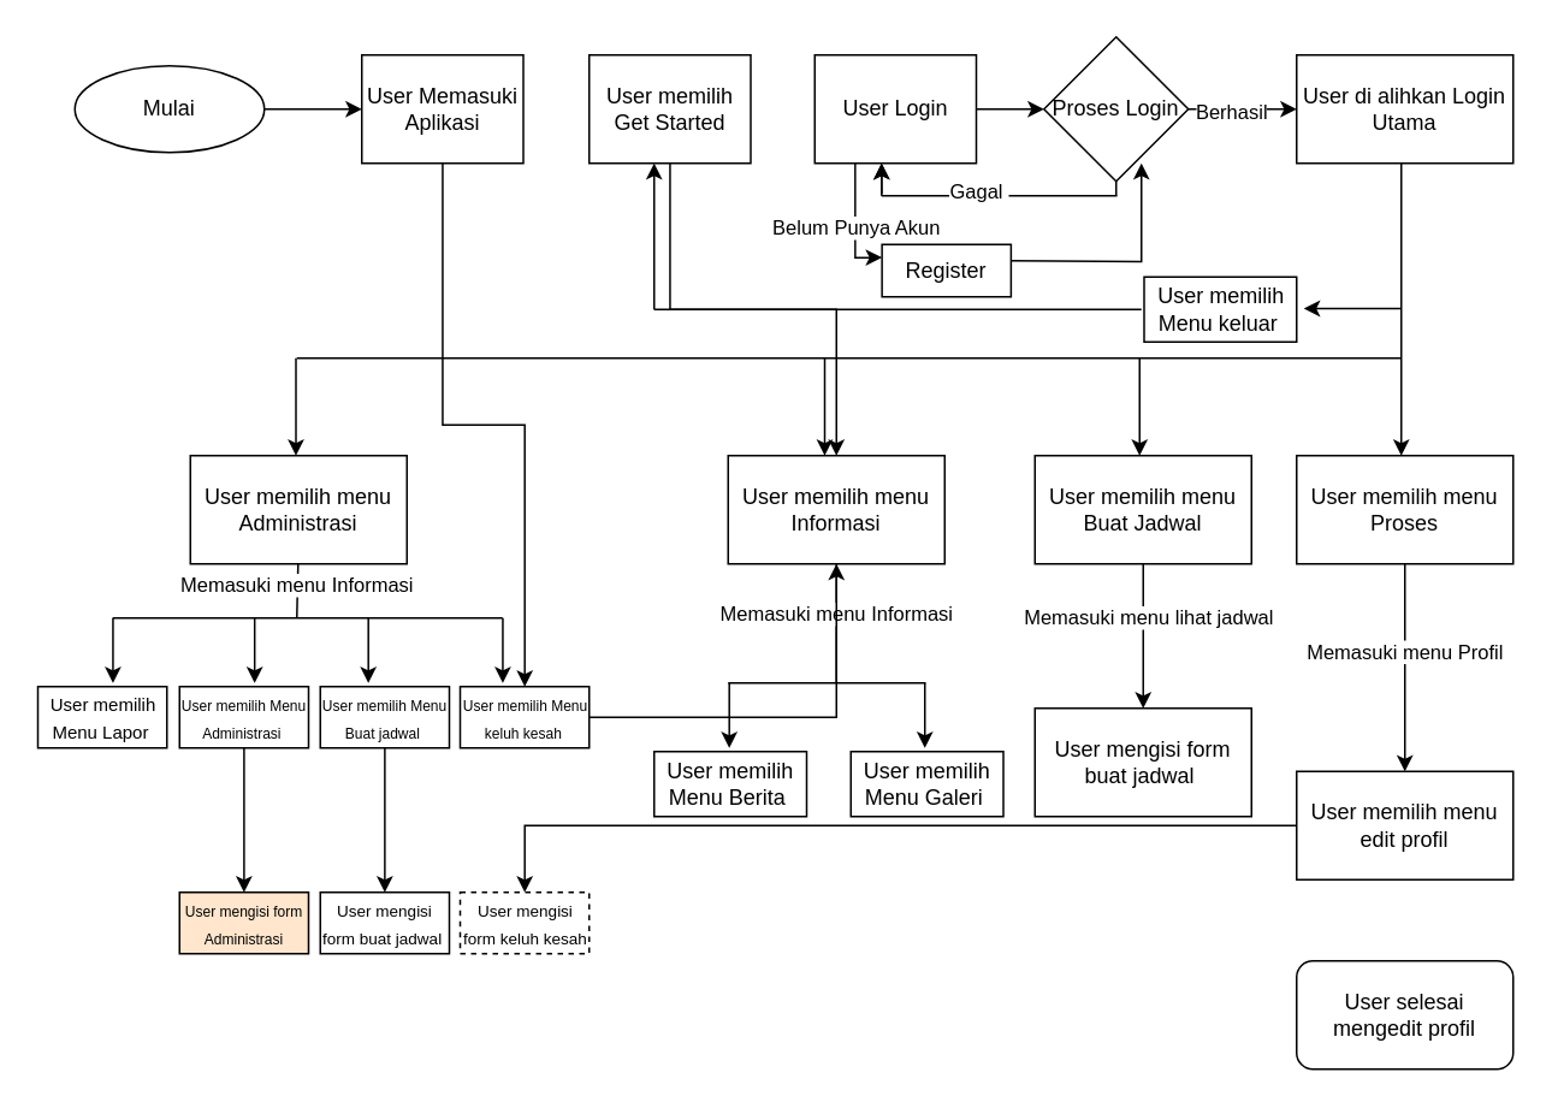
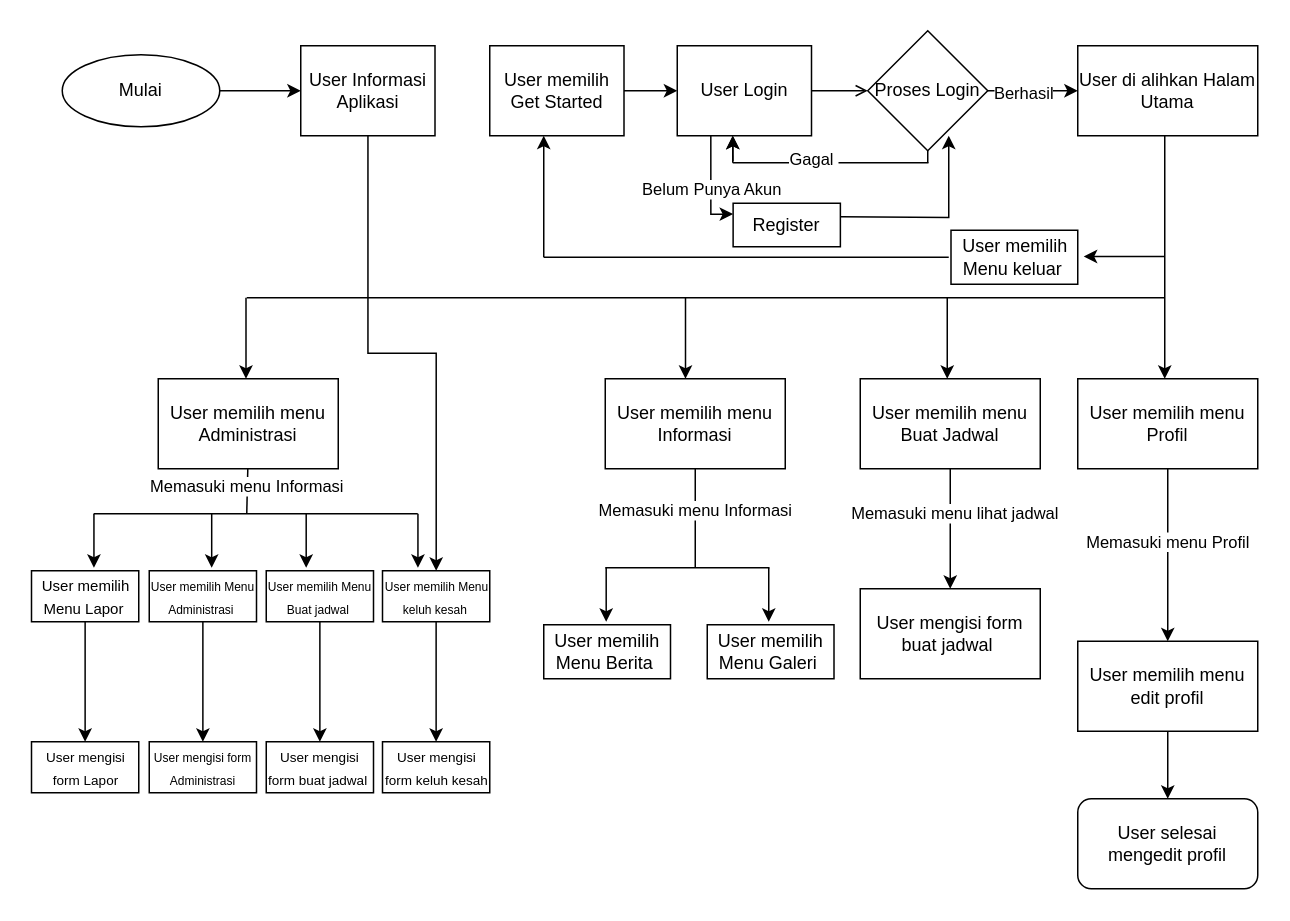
  <mxCell id="0" />
  <mxCell id="1" parent="0" />
  <mxCell id="2" value="" style="edgeStyle=orthogonalEdgeStyle;rounded=0;orthogonalLoop=1;jettySize=auto;html=1;" parent="1" source="3" target="5" edge="1"><mxGeometry relative="1" as="geometry" /></mxCell>
  <mxCell id="3" value="Mulai" style="ellipse;whiteSpace=wrap;html=1;" parent="1" vertex="1"><mxGeometry x="41" y="36" width="105" height="48" as="geometry" /></mxCell>
  <mxCell id="4" value="" style="edgeStyle=orthogonalEdgeStyle;rounded=0;orthogonalLoop=1;jettySize=auto;html=1;" parent="1" source="5" target="52" edge="1"><mxGeometry relative="1" as="geometry" /></mxCell>
- <mxCell id="5" value="User Memasuki Aplikasi" style="whiteSpace=wrap;html=1;" parent="1" vertex="1"><mxGeometry x="200" y="30" width="89.5" height="60" as="geometry" /></mxCell>
- <mxCell id="6" value="" style="edgeStyle=orthogonalEdgeStyle;rounded=0;orthogonalLoop=1;jettySize=auto;html=1;" parent="1" source="7" target="30" edge="1"><mxGeometry relative="1" as="geometry" /></mxCell>
+ <mxCell id="5" value="User Informasi Aplikasi" style="whiteSpace=wrap;html=1;" parent="1" vertex="1"><mxGeometry x="200" y="30" width="89.5" height="60" as="geometry" /></mxCell>
+ <mxCell id="6" value="" style="edgeStyle=orthogonalEdgeStyle;rounded=0;orthogonalLoop=1;jettySize=auto;html=1;" parent="1" source="7" target="9" edge="1"><mxGeometry relative="1" as="geometry" /></mxCell>
  <mxCell id="7" value="User memilih Get Started" style="whiteSpace=wrap;html=1;" parent="1" vertex="1"><mxGeometry x="326" y="30" width="89.5" height="60" as="geometry" /></mxCell>
- <mxCell id="8" value="" style="edgeStyle=orthogonalEdgeStyle;rounded=0;orthogonalLoop=1;jettySize=auto;html=1;" parent="1" source="9" target="12" edge="1"><mxGeometry relative="1" as="geometry" /></mxCell>
+ <mxCell id="8" value="" style="edgeStyle=orthogonalEdgeStyle;rounded=0;orthogonalLoop=1;jettySize=auto;html=1;endArrow=open;" parent="1" source="9" target="12" edge="1"><mxGeometry relative="1" as="geometry" /></mxCell>
  <mxCell id="9" value="User Login" style="whiteSpace=wrap;html=1;" parent="1" vertex="1"><mxGeometry x="451" y="30" width="89.5" height="60" as="geometry" /></mxCell>
  <mxCell id="10" value="" style="edgeStyle=orthogonalEdgeStyle;rounded=0;orthogonalLoop=1;jettySize=auto;html=1;" parent="1" source="12" target="14" edge="1"><mxGeometry relative="1" as="geometry" /></mxCell>
  <mxCell id="11" value="Berhasil" style="edgeLabel;html=1;align=center;verticalAlign=middle;resizable=0;points=[];" parent="10" vertex="1" connectable="0"><mxGeometry x="-0.248" y="-1" relative="1" as="geometry"><mxPoint as="offset" /></mxGeometry></mxCell>
  <mxCell id="12" value="Proses Login" style="rhombus;whiteSpace=wrap;html=1;" parent="1" vertex="1"><mxGeometry x="578" y="20" width="80" height="80" as="geometry" /></mxCell>
  <mxCell id="13" value="" style="edgeStyle=orthogonalEdgeStyle;rounded=0;orthogonalLoop=1;jettySize=auto;html=1;" parent="1" source="14" target="17" edge="1"><mxGeometry relative="1" as="geometry"><Array as="points"><mxPoint x="776" y="162" /><mxPoint x="776" y="162" /></Array></mxGeometry></mxCell>
- <mxCell id="14" value="User di alihkan Login Utama" style="whiteSpace=wrap;html=1;" parent="1" vertex="1"><mxGeometry x="718" y="30" width="120" height="60" as="geometry" /></mxCell>
+ <mxCell id="14" value="User di alihkan Halam Utama" style="whiteSpace=wrap;html=1;" parent="1" vertex="1"><mxGeometry x="718" y="30" width="120" height="60" as="geometry" /></mxCell>
  <mxCell id="15" value="" style="edgeStyle=orthogonalEdgeStyle;rounded=0;orthogonalLoop=1;jettySize=auto;html=1;" parent="1" source="17" target="19" edge="1"><mxGeometry relative="1" as="geometry" /></mxCell>
  <mxCell id="16" value="Memasuki menu Profil" style="edgeLabel;html=1;align=center;verticalAlign=middle;resizable=0;points=[];" parent="15" vertex="1" connectable="0"><mxGeometry x="-0.16" y="-1" relative="1" as="geometry"><mxPoint as="offset" /></mxGeometry></mxCell>
- <mxCell id="17" value="User memilih menu Proses" style="whiteSpace=wrap;html=1;" parent="1" vertex="1"><mxGeometry x="718" y="252" width="120" height="60" as="geometry" /></mxCell>
- <mxCell id="18" value="" style="edgeStyle=orthogonalEdgeStyle;rounded=0;orthogonalLoop=1;jettySize=auto;html=1;" parent="1" source="19" target="66" edge="1"><mxGeometry relative="1" as="geometry" /></mxCell>
+ <mxCell id="17" value="User memilih menu Profil" style="whiteSpace=wrap;html=1;" parent="1" vertex="1"><mxGeometry x="718" y="252" width="120" height="60" as="geometry" /></mxCell>
+ <mxCell id="18" value="" style="edgeStyle=orthogonalEdgeStyle;rounded=0;orthogonalLoop=1;jettySize=auto;html=1;" parent="1" source="19" target="20" edge="1"><mxGeometry relative="1" as="geometry" /></mxCell>
  <mxCell id="19" value="User memilih menu edit profil" style="whiteSpace=wrap;html=1;" parent="1" vertex="1"><mxGeometry x="718" y="427" width="120" height="60" as="geometry" /></mxCell>
  <mxCell id="20" value="User selesai mengedit profil" style="whiteSpace=wrap;html=1;rounded=1;" parent="1" vertex="1"><mxGeometry x="718" y="532" width="120" height="60" as="geometry" /></mxCell>
  <mxCell id="21" value="" style="endArrow=none;html=1;rounded=0;" parent="1" edge="1"><mxGeometry width="50" height="50" relative="1" as="geometry"><mxPoint x="164" y="198" as="sourcePoint" /><mxPoint x="776" y="198" as="targetPoint" /></mxGeometry></mxCell>
  <mxCell id="22" value="" style="endArrow=classic;html=1;rounded=0;" parent="1" edge="1"><mxGeometry width="50" height="50" relative="1" as="geometry"><mxPoint x="631" y="198" as="sourcePoint" /><mxPoint x="631" y="252" as="targetPoint" /></mxGeometry></mxCell>
  <mxCell id="23" value="" style="edgeStyle=orthogonalEdgeStyle;rounded=0;orthogonalLoop=1;jettySize=auto;html=1;" parent="1" source="25" target="26" edge="1"><mxGeometry relative="1" as="geometry" /></mxCell>
  <mxCell id="24" value="Memasuki menu lihat jadwal" style="edgeLabel;html=1;align=center;verticalAlign=middle;resizable=0;points=[];" parent="23" vertex="1" connectable="0"><mxGeometry x="-0.275" y="2" relative="1" as="geometry"><mxPoint as="offset" /></mxGeometry></mxCell>
  <mxCell id="25" value="User memilih menu Buat Jadwal" style="whiteSpace=wrap;html=1;" parent="1" vertex="1"><mxGeometry x="573" y="252" width="120" height="60" as="geometry" /></mxCell>
  <mxCell id="26" value="User mengisi form buat jadwal&amp;nbsp;" style="whiteSpace=wrap;html=1;" parent="1" vertex="1"><mxGeometry x="573" y="392" width="120" height="60" as="geometry" /></mxCell>
  <mxCell id="27" value="" style="endArrow=classic;html=1;rounded=0;" parent="1" edge="1"><mxGeometry width="50" height="50" relative="1" as="geometry"><mxPoint x="456.5" y="198" as="sourcePoint" /><mxPoint x="456.5" y="252" as="targetPoint" /></mxGeometry></mxCell>
  <mxCell id="28" value="" style="edgeStyle=orthogonalEdgeStyle;rounded=0;orthogonalLoop=1;jettySize=auto;html=1;endArrow=none;endFill=0;" parent="1" source="30" edge="1"><mxGeometry relative="1" as="geometry"><mxPoint x="463" y="378" as="targetPoint" /></mxGeometry></mxCell>
  <mxCell id="29" value="Memasuki menu Informasi" style="edgeLabel;html=1;align=center;verticalAlign=middle;resizable=0;points=[];" parent="28" vertex="1" connectable="0"><mxGeometry x="-0.175" y="-1" relative="1" as="geometry"><mxPoint as="offset" /></mxGeometry></mxCell>
  <mxCell id="30" value="User memilih menu Informasi" style="whiteSpace=wrap;html=1;" parent="1" vertex="1"><mxGeometry x="403" y="252" width="120" height="60" as="geometry" /></mxCell>
  <mxCell id="31" value="" style="endArrow=none;html=1;rounded=0;" parent="1" edge="1"><mxGeometry width="50" height="50" relative="1" as="geometry"><mxPoint x="403" y="378" as="sourcePoint" /><mxPoint x="512.5" y="378" as="targetPoint" /></mxGeometry></mxCell>
  <mxCell id="32" value="" style="endArrow=classic;html=1;rounded=0;" parent="1" edge="1"><mxGeometry width="50" height="50" relative="1" as="geometry"><mxPoint x="403.63" y="378" as="sourcePoint" /><mxPoint x="403.63" y="414" as="targetPoint" /></mxGeometry></mxCell>
  <mxCell id="33" value="User memilih Menu Berita&amp;nbsp;" style="whiteSpace=wrap;html=1;" parent="1" vertex="1"><mxGeometry x="362" y="416" width="84.5" height="36" as="geometry" /></mxCell>
  <mxCell id="34" value="" style="endArrow=classic;html=1;rounded=0;" parent="1" edge="1"><mxGeometry width="50" height="50" relative="1" as="geometry"><mxPoint x="512" y="378" as="sourcePoint" /><mxPoint x="512" y="414" as="targetPoint" /></mxGeometry></mxCell>
  <mxCell id="35" value="User memilih Menu Galeri&amp;nbsp;" style="whiteSpace=wrap;html=1;" parent="1" vertex="1"><mxGeometry x="471" y="416" width="84.5" height="36" as="geometry" /></mxCell>
  <mxCell id="36" value="" style="endArrow=classic;html=1;rounded=0;" parent="1" edge="1"><mxGeometry width="50" height="50" relative="1" as="geometry"><mxPoint x="163.5" y="198" as="sourcePoint" /><mxPoint x="163.5" y="252" as="targetPoint" /></mxGeometry></mxCell>
  <mxCell id="37" value="User memilih menu Administrasi" style="whiteSpace=wrap;html=1;" parent="1" vertex="1"><mxGeometry x="105" y="252" width="120" height="60" as="geometry" /></mxCell>
  <mxCell id="38" value="" style="endArrow=none;html=1;rounded=0;" parent="1" edge="1"><mxGeometry width="50" height="50" relative="1" as="geometry"><mxPoint x="62" y="342" as="sourcePoint" /><mxPoint x="278" y="342" as="targetPoint" /></mxGeometry></mxCell>
  <mxCell id="39" value="" style="endArrow=none;html=1;rounded=0;" parent="1" edge="1"><mxGeometry width="50" height="50" relative="1" as="geometry"><mxPoint x="164" y="342" as="sourcePoint" /><mxPoint x="164.7" y="312" as="targetPoint" /></mxGeometry></mxCell>
  <mxCell id="40" value="Memasuki menu Informasi" style="edgeLabel;html=1;align=center;verticalAlign=middle;resizable=0;points=[];" parent="39" vertex="1" connectable="0"><mxGeometry x="0.165" y="1" relative="1" as="geometry"><mxPoint y="-1" as="offset" /></mxGeometry></mxCell>
  <mxCell id="41" value="" style="endArrow=classic;html=1;rounded=0;" parent="1" edge="1"><mxGeometry width="50" height="50" relative="1" as="geometry"><mxPoint x="62.13" y="342" as="sourcePoint" /><mxPoint x="62.13" y="378" as="targetPoint" /></mxGeometry></mxCell>
+ <mxCell id="42" value="" style="edgeStyle=orthogonalEdgeStyle;rounded=0;orthogonalLoop=1;jettySize=auto;html=1;" edge="1" parent="1" source="43" target="69"><mxGeometry relative="1" as="geometry" /></mxCell>
  <mxCell id="43" value="&lt;font style=&quot;font-size: 10px;&quot;&gt;User memilih Menu Lapor&amp;nbsp;&lt;/font&gt;" style="whiteSpace=wrap;html=1;" parent="1" vertex="1"><mxGeometry x="20.5" y="380" width="71.5" height="34" as="geometry" /></mxCell>
  <mxCell id="44" value="" style="endArrow=classic;html=1;rounded=0;" parent="1" edge="1"><mxGeometry width="50" height="50" relative="1" as="geometry"><mxPoint x="140.63" y="342" as="sourcePoint" /><mxPoint x="140.63" y="378" as="targetPoint" /></mxGeometry></mxCell>
  <mxCell id="45" value="" style="edgeStyle=orthogonalEdgeStyle;rounded=0;orthogonalLoop=1;jettySize=auto;html=1;" edge="1" parent="1" source="46" target="68"><mxGeometry relative="1" as="geometry" /></mxCell>
  <mxCell id="46" value="&lt;font style=&quot;font-size: 8px;&quot;&gt;User memilih Menu Administrasi&amp;nbsp;&lt;/font&gt;" style="whiteSpace=wrap;html=1;" parent="1" vertex="1"><mxGeometry x="99" y="380" width="71.5" height="34" as="geometry" /></mxCell>
  <mxCell id="47" value="" style="endArrow=classic;html=1;rounded=0;" parent="1" edge="1"><mxGeometry width="50" height="50" relative="1" as="geometry"><mxPoint x="203.63" y="342" as="sourcePoint" /><mxPoint x="203.63" y="378" as="targetPoint" /></mxGeometry></mxCell>
  <mxCell id="48" value="" style="edgeStyle=orthogonalEdgeStyle;rounded=0;orthogonalLoop=1;jettySize=auto;html=1;" edge="1" parent="1" source="49" target="67"><mxGeometry relative="1" as="geometry" /></mxCell>
  <mxCell id="49" value="&lt;font style=&quot;font-size: 8px;&quot;&gt;User memilih Menu Buat jadwal&amp;nbsp;&lt;/font&gt;" style="whiteSpace=wrap;html=1;" parent="1" vertex="1"><mxGeometry x="177" y="380" width="71.5" height="34" as="geometry" /></mxCell>
  <mxCell id="50" value="" style="endArrow=classic;html=1;rounded=0;" parent="1" edge="1"><mxGeometry width="50" height="50" relative="1" as="geometry"><mxPoint x="278.13" y="342" as="sourcePoint" /><mxPoint x="278.13" y="378" as="targetPoint" /></mxGeometry></mxCell>
- <mxCell id="51" value="" style="edgeStyle=orthogonalEdgeStyle;rounded=0;orthogonalLoop=1;jettySize=auto;html=1;" edge="1" parent="1" source="52" target="30"><mxGeometry relative="1" as="geometry" /></mxCell>
+ <mxCell id="51" value="" style="edgeStyle=orthogonalEdgeStyle;rounded=0;orthogonalLoop=1;jettySize=auto;html=1;" edge="1" parent="1" source="52" target="66"><mxGeometry relative="1" as="geometry" /></mxCell>
  <mxCell id="52" value="&lt;font style=&quot;font-size: 8px;&quot;&gt;User memilih Menu keluh kesah&amp;nbsp;&lt;/font&gt;" style="whiteSpace=wrap;html=1;" parent="1" vertex="1"><mxGeometry x="254.5" y="380" width="71.5" height="34" as="geometry" /></mxCell>
  <mxCell id="53" value="User memilih Menu keluar&amp;nbsp;" style="whiteSpace=wrap;html=1;" parent="1" vertex="1"><mxGeometry x="633.5" y="153" width="84.5" height="36" as="geometry" /></mxCell>
  <mxCell id="54" value="" style="endArrow=none;html=1;rounded=0;" parent="1" edge="1"><mxGeometry width="50" height="50" relative="1" as="geometry"><mxPoint x="362" y="171" as="sourcePoint" /><mxPoint x="632" y="171" as="targetPoint" /></mxGeometry></mxCell>
  <mxCell id="55" value="" style="endArrow=classic;html=1;rounded=0;entryX=0.402;entryY=1;entryDx=0;entryDy=0;entryPerimeter=0;" parent="1" edge="1" target="7"><mxGeometry width="50" height="50" relative="1" as="geometry"><mxPoint x="362" y="171" as="sourcePoint" /><mxPoint x="362" y="109" as="targetPoint" /></mxGeometry></mxCell>
  <mxCell id="56" value="" style="endArrow=classic;html=1;rounded=0;" parent="1" edge="1"><mxGeometry width="50" height="50" relative="1" as="geometry"><mxPoint x="776" y="170.52" as="sourcePoint" /><mxPoint x="722" y="170.52" as="targetPoint" /></mxGeometry></mxCell>
  <mxCell id="57" value="" style="endArrow=none;html=1;rounded=0;" parent="1" edge="1"><mxGeometry width="50" height="50" relative="1" as="geometry"><mxPoint x="488" y="108" as="sourcePoint" /><mxPoint x="618.5" y="108" as="targetPoint" /></mxGeometry></mxCell>
  <mxCell id="58" value="Gagal&amp;nbsp;" style="edgeLabel;html=1;align=center;verticalAlign=middle;resizable=0;points=[];" parent="57" vertex="1" connectable="0"><mxGeometry x="-0.194" y="3" relative="1" as="geometry"><mxPoint as="offset" /></mxGeometry></mxCell>
  <mxCell id="59" value="" style="endArrow=none;html=1;rounded=0;exitX=0.5;exitY=1;exitDx=0;exitDy=0;" parent="1" source="12" edge="1"><mxGeometry width="50" height="50" relative="1" as="geometry"><mxPoint x="620.923" y="96.923" as="sourcePoint" /><mxPoint x="618" y="108" as="targetPoint" /></mxGeometry></mxCell>
  <mxCell id="60" value="" style="endArrow=classic;html=1;rounded=0;entryX=0.613;entryY=1.016;entryDx=0;entryDy=0;entryPerimeter=0;" parent="1" edge="1"><mxGeometry width="50" height="50" relative="1" as="geometry"><mxPoint x="488.14" y="107.04" as="sourcePoint" /><mxPoint x="488.003" y="90" as="targetPoint" /></mxGeometry></mxCell>
  <mxCell id="61" value="" style="endArrow=classic;html=1;rounded=0;entryX=0.613;entryY=1.016;entryDx=0;entryDy=0;entryPerimeter=0;" parent="1" edge="1"><mxGeometry width="50" height="50" relative="1" as="geometry"><mxPoint x="488" y="108" as="sourcePoint" /><mxPoint x="488.003" y="90" as="targetPoint" /></mxGeometry></mxCell>
  <mxCell id="62" value="Register" style="whiteSpace=wrap;html=1;" vertex="1" parent="1"><mxGeometry x="488.25" y="135" width="71.5" height="29" as="geometry" /></mxCell>
  <mxCell id="63" value="" style="endArrow=classic;html=1;rounded=0;exitX=0.25;exitY=1;exitDx=0;exitDy=0;edgeStyle=orthogonalEdgeStyle;entryX=0;entryY=0.25;entryDx=0;entryDy=0;" edge="1" parent="1" source="9" target="62"><mxGeometry width="50" height="50" relative="1" as="geometry"><mxPoint x="560" y="194" as="sourcePoint" /><mxPoint x="473" y="144" as="targetPoint" /></mxGeometry></mxCell>
  <mxCell id="64" value="Belum Punya Akun" style="edgeLabel;html=1;align=center;verticalAlign=middle;resizable=0;points=[];" vertex="1" connectable="0" parent="63"><mxGeometry x="0.062" relative="1" as="geometry"><mxPoint as="offset" /></mxGeometry></mxCell>
  <mxCell id="65" value="" style="endArrow=classic;html=1;rounded=0;edgeStyle=orthogonalEdgeStyle;entryX=0.675;entryY=0.875;entryDx=0;entryDy=0;entryPerimeter=0;" edge="1" parent="1" target="12"><mxGeometry width="50" height="50" relative="1" as="geometry"><mxPoint x="560" y="144" as="sourcePoint" /><mxPoint x="632" y="144" as="targetPoint" /></mxGeometry></mxCell>
- <mxCell id="66" value="&lt;font style=&quot;font-size: 9px;&quot;&gt;User mengisi form keluh kesah&lt;/font&gt;" style="whiteSpace=wrap;html=1;dashed=1;" vertex="1" parent="1"><mxGeometry x="254.5" y="494" width="71.5" height="34" as="geometry" /></mxCell>
+ <mxCell id="66" value="&lt;font style=&quot;font-size: 9px;&quot;&gt;User mengisi form keluh kesah&lt;/font&gt;" style="whiteSpace=wrap;html=1;" vertex="1" parent="1"><mxGeometry x="254.5" y="494" width="71.5" height="34" as="geometry" /></mxCell>
  <mxCell id="67" value="&lt;span style=&quot;font-size: 9px;&quot;&gt;User mengisi form buat jadwal&amp;nbsp;&lt;/span&gt;" style="whiteSpace=wrap;html=1;" vertex="1" parent="1"><mxGeometry x="177" y="494" width="71.5" height="34" as="geometry" /></mxCell>
- <mxCell id="68" value="&lt;font style=&quot;font-size: 8px;&quot;&gt;User mengisi form Administrasi&lt;/font&gt;" style="whiteSpace=wrap;html=1;fillColor=#ffe6cc;" vertex="1" parent="1"><mxGeometry x="99" y="494" width="71.5" height="34" as="geometry" /></mxCell>
+ <mxCell id="68" value="&lt;font style=&quot;font-size: 8px;&quot;&gt;User mengisi form Administrasi&lt;/font&gt;" style="whiteSpace=wrap;html=1;" vertex="1" parent="1"><mxGeometry x="99" y="494" width="71.5" height="34" as="geometry" /></mxCell>
+ <mxCell id="69" value="&lt;span style=&quot;font-size: 9px;&quot;&gt;User mengisi form Lapor&lt;/span&gt;" style="whiteSpace=wrap;html=1;" vertex="1" parent="1"><mxGeometry x="20.5" y="494" width="71.5" height="34" as="geometry" /></mxCell>
